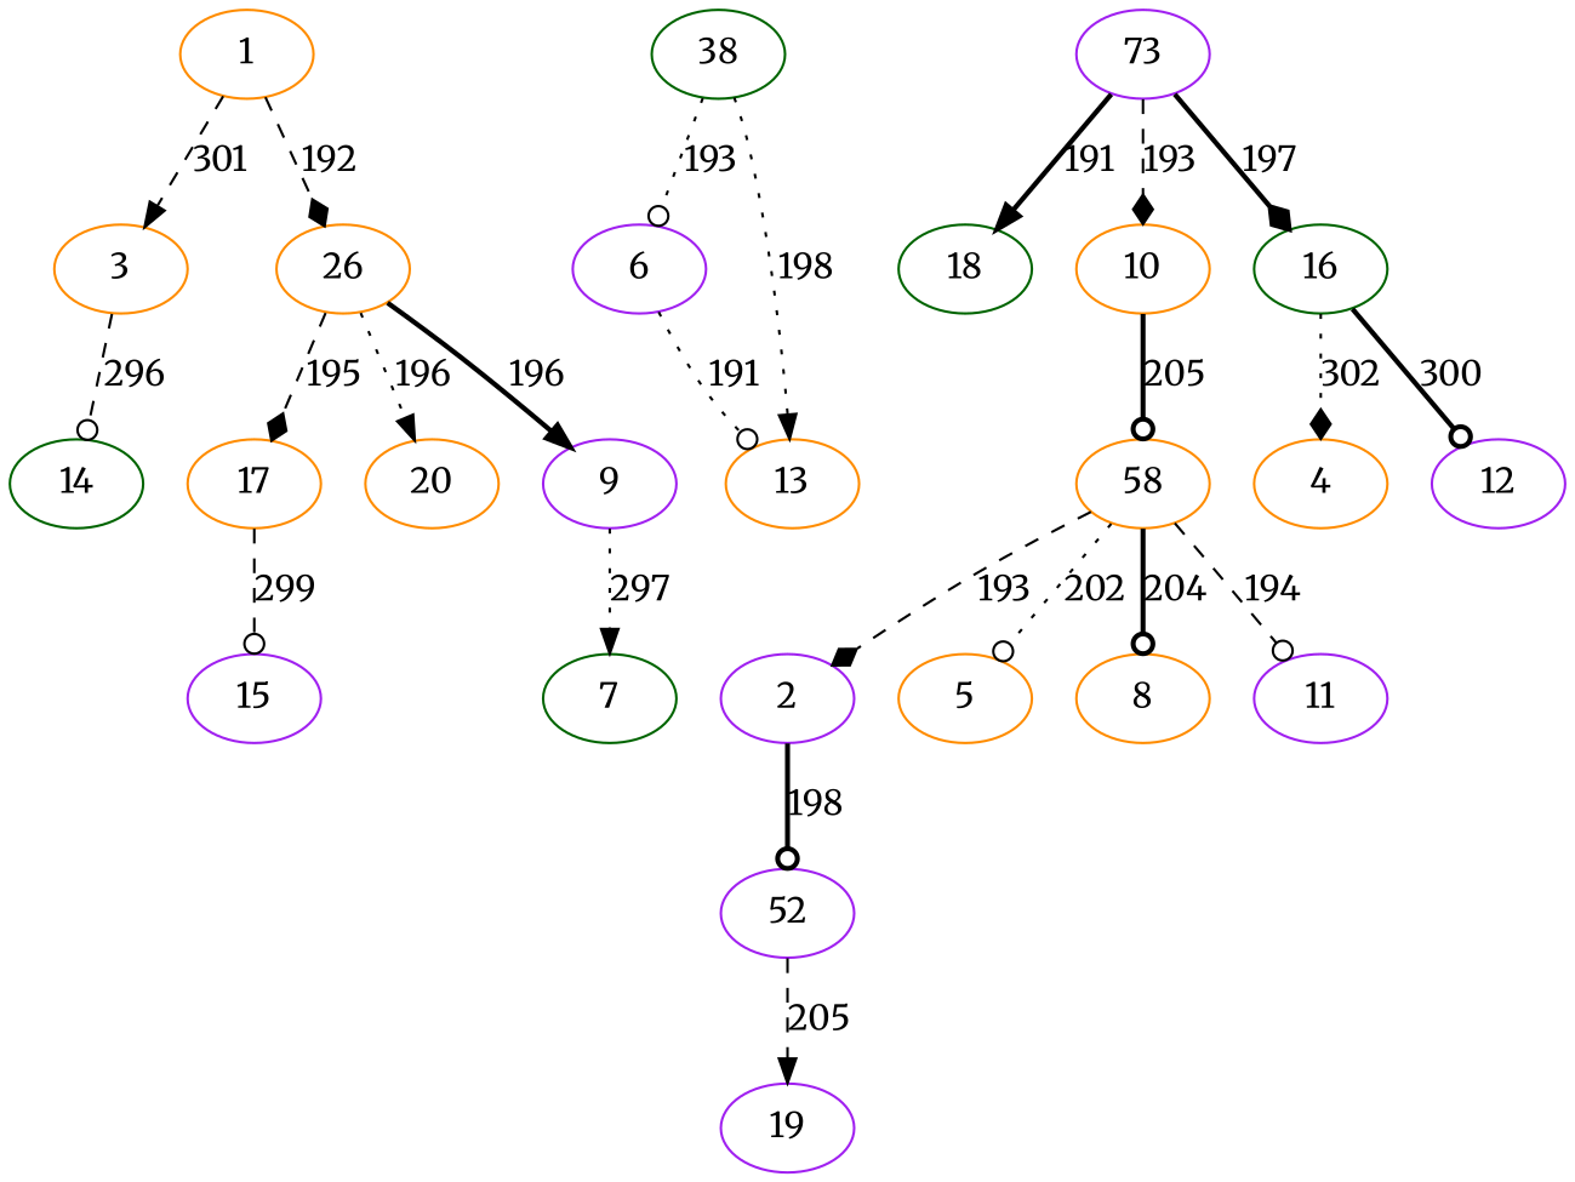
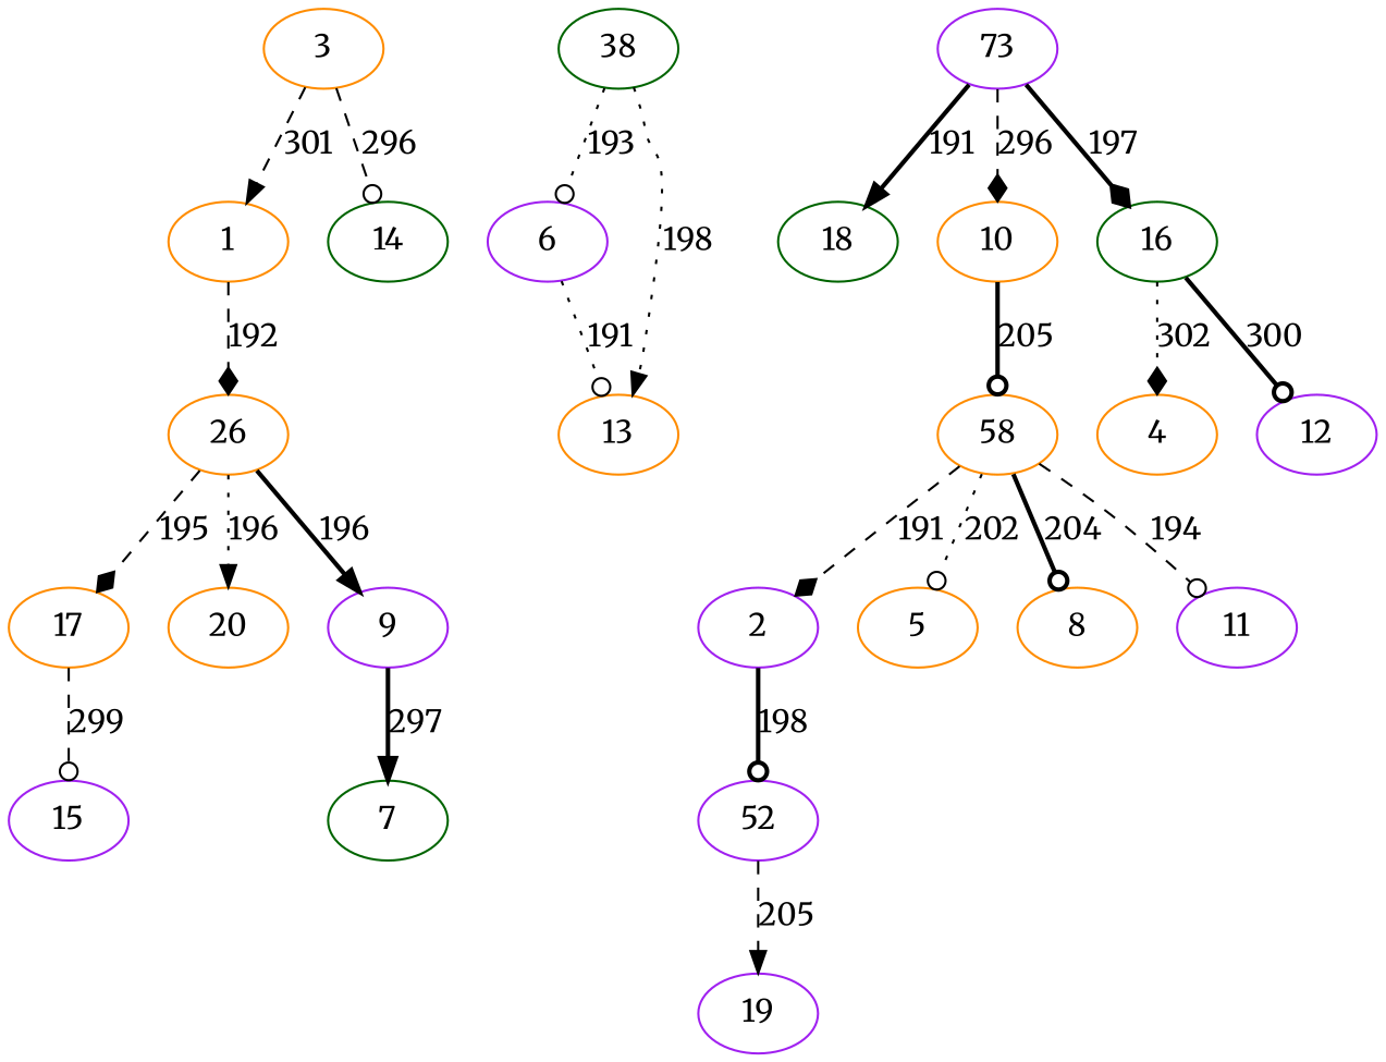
  digraph {
    fontname=Merriweather
    node [color=darkorange fontname=Merriweather]
    edge [arrowhead=odot fontname=Merriweather style=dashed]
    3
    1
    14 [color=darkgreen]
    26
    17
    20
    9 [color=purple]
    15 [color=purple]
    7 [color=darkgreen]
    38 [color=darkgreen]
    6 [color=purple]
    13
    73 [color=purple]
    18 [color=darkgreen]
    10
    16 [color=darkgreen]
    58
    4
    12 [color=purple]
    2 [color=purple]
    5
    8
    11 [color=purple]
    52 [color=purple]
    19 [color=purple]
-   1 -> 3 [arrowhead=normal label=301]
+   3 -> 1 [arrowhead=normal label=301]
    3 -> 14 [label=296]
    1 -> 26 [arrowhead=diamond label=192]
    26 -> 17 [arrowhead=diamond label=195]
    26 -> 20 [arrowhead=normal label=196 style=dotted]
    26 -> 9 [arrowhead=normal label=196 style=bold]
    17 -> 15 [label=299]
-   9 -> 7 [arrowhead=normal label=297 style=dotted]
+   9 -> 7 [arrowhead=normal label=297 style=bold]
    38 -> 6 [label=193 style=dotted]
    38 -> 13 [arrowhead=normal label=198 style=dotted]
    6 -> 13 [label=191 style=dotted]
    73 -> 18 [arrowhead=normal label=191 style=bold]
-   73 -> 10 [arrowhead=diamond label=193]
+   73 -> 10 [arrowhead=diamond label=296]
    73 -> 16 [arrowhead=diamond label=197 style=bold]
    10 -> 58 [label=205 style=bold]
    16 -> 4 [arrowhead=diamond label=302 style=dotted]
    16 -> 12 [label=300 style=bold]
-   58 -> 2 [arrowhead=diamond label=193]
+   58 -> 2 [arrowhead=diamond label=191]
    58 -> 5 [label=202 style=dotted]
    58 -> 8 [label=204 style=bold]
    58 -> 11 [label=194]
    2 -> 52 [label=198 style=bold]
    52 -> 19 [arrowhead=normal label=205]
  }
